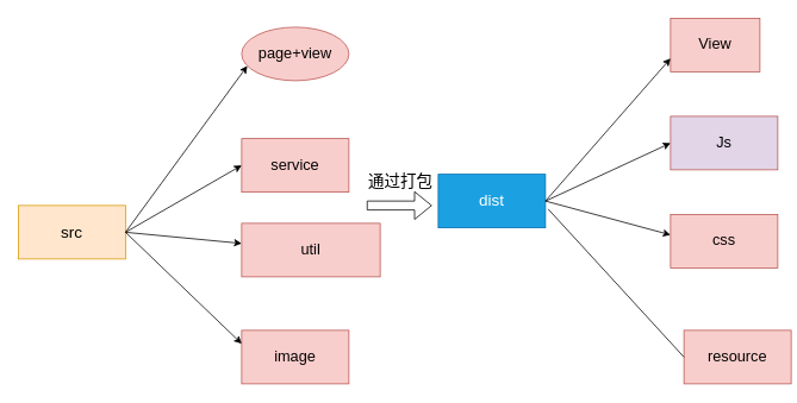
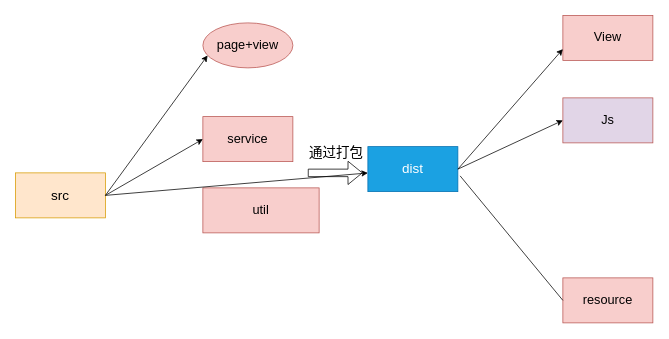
  <mxCell id="0" />
  <mxCell id="1" parent="0" />
  <mxCell id="2" value="src" style="rounded=0;whiteSpace=wrap;html=1;fontSize=18;fillColor=#ffe6cc;strokeColor=#d79b00;" parent="1" vertex="1"><mxGeometry x="20" y="230" width="120" height="60" as="geometry" /></mxCell>
  <mxCell id="3" value="page+view" style="ellipse;whiteSpace=wrap;html=1;fontSize=17;fillColor=#f8cecc;strokeColor=#b85450;" parent="1" vertex="1"><mxGeometry x="270" y="30" width="120" height="60" as="geometry" /></mxCell>
- <mxCell id="4" value="image" style="rounded=0;whiteSpace=wrap;html=1;fontSize=17;fillColor=#f8cecc;strokeColor=#b85450;" parent="1" vertex="1"><mxGeometry x="270" y="370" width="120" height="60" as="geometry" /></mxCell>
  <mxCell id="5" value="util" style="rounded=0;whiteSpace=wrap;html=1;fontSize=17;fillColor=#f8cecc;strokeColor=#b85450;" parent="1" vertex="1"><mxGeometry x="270" y="250" width="155" height="60" as="geometry" /></mxCell>
  <mxCell id="6" value="service" style="rounded=0;whiteSpace=wrap;html=1;fontSize=17;fillColor=#f8cecc;strokeColor=#b85450;" parent="1" vertex="1"><mxGeometry x="270" y="155" width="120" height="60" as="geometry" /></mxCell>
  <mxCell id="7" value="dist" style="rounded=0;whiteSpace=wrap;html=1;fontSize=18;fillColor=#1ba1e2;strokeColor=#006EAF;fontColor=#ffffff;" parent="1" vertex="1"><mxGeometry x="490" y="195" width="120" height="60" as="geometry" /></mxCell>
- <mxCell id="8" value="View" style="rounded=0;whiteSpace=wrap;html=1;fontSize=17;fillColor=#f8cecc;strokeColor=#b85450;" parent="1" vertex="1"><mxGeometry x="750" y="20" width="100" height="60" as="geometry" /></mxCell>
- <mxCell id="9" value="resource" style="rounded=0;whiteSpace=wrap;html=1;fontSize=17;fillColor=#f8cecc;strokeColor=#b85450;" parent="1" vertex="1"><mxGeometry x="765" y="370" width="120" height="60" as="geometry" /></mxCell>
- <mxCell id="10" value="css" style="rounded=0;whiteSpace=wrap;html=1;fontSize=17;fillColor=#f8cecc;strokeColor=#b85450;" parent="1" vertex="1"><mxGeometry x="750" y="240" width="120" height="60" as="geometry" /></mxCell>
+ <mxCell id="8" value="View" style="rounded=0;whiteSpace=wrap;html=1;fontSize=17;fillColor=#f8cecc;strokeColor=#b85450;" parent="1" vertex="1"><mxGeometry x="750" y="20" width="120" height="60" as="geometry" /></mxCell>
+ <mxCell id="9" value="resource" style="rounded=0;whiteSpace=wrap;html=1;fontSize=17;fillColor=#f8cecc;strokeColor=#b85450;" parent="1" vertex="1"><mxGeometry x="750" y="370" width="120" height="60" as="geometry" /></mxCell>
  <mxCell id="11" value="Js" style="rounded=0;whiteSpace=wrap;html=1;fontSize=17;fillColor=#e1d5e7;strokeColor=#b85450;" parent="1" vertex="1"><mxGeometry x="750" y="130" width="120" height="60" as="geometry" /></mxCell>
  <mxCell id="12" value="" style="endArrow=classic;html=1;fontSize=18;entryX=0;entryY=0.75;entryDx=0;entryDy=0;exitX=1;exitY=0.5;exitDx=0;exitDy=0;" parent="1" source="2" target="3" edge="1"><mxGeometry width="50" height="50" relative="1" as="geometry"><mxPoint x="190" y="220" as="sourcePoint" /><mxPoint x="240" y="170" as="targetPoint" /></mxGeometry></mxCell>
  <mxCell id="13" value="" style="endArrow=classic;html=1;fontSize=18;entryX=0;entryY=0.5;entryDx=0;entryDy=0;exitX=1;exitY=0.5;exitDx=0;exitDy=0;" parent="1" source="2" target="6" edge="1"><mxGeometry width="50" height="50" relative="1" as="geometry"><mxPoint x="210" y="230" as="sourcePoint" /><mxPoint x="240" y="230" as="targetPoint" /></mxGeometry></mxCell>
- <mxCell id="14" value="" style="endArrow=classic;html=1;fontSize=18;exitX=1;exitY=0.5;exitDx=0;exitDy=0;" parent="1" source="2" target="5" edge="1"><mxGeometry width="50" height="50" relative="1" as="geometry"><mxPoint x="190" y="300" as="sourcePoint" /><mxPoint x="240" y="250" as="targetPoint" /></mxGeometry></mxCell>
- <mxCell id="15" value="" style="endArrow=classic;html=1;fontSize=18;exitX=1;exitY=0.5;exitDx=0;exitDy=0;entryX=0;entryY=0.25;entryDx=0;entryDy=0;" parent="1" source="2" target="4" edge="1"><mxGeometry width="50" height="50" relative="1" as="geometry"><mxPoint x="180" y="360" as="sourcePoint" /><mxPoint x="230" y="310" as="targetPoint" /></mxGeometry></mxCell>
+ <mxCell id="14" value="" style="endArrow=classic;html=1;fontSize=18;exitX=1;exitY=0.5;exitDx=0;exitDy=0;" parent="1" source="2" target="7" edge="1"><mxGeometry width="50" height="50" relative="1" as="geometry"><mxPoint x="190" y="300" as="sourcePoint" /><mxPoint x="240" y="250" as="targetPoint" /></mxGeometry></mxCell>
  <mxCell id="16" value="" style="shape=flexArrow;endArrow=classic;html=1;fontSize=18;" parent="1" edge="1"><mxGeometry width="50" height="50" relative="1" as="geometry"><mxPoint x="410" y="230" as="sourcePoint" /><mxPoint x="483" y="230" as="targetPoint" /></mxGeometry></mxCell>
  <mxCell id="17" value="通过打包" style="text;html=1;resizable=0;points=[];autosize=1;align=left;verticalAlign=top;spacingTop=-4;fontSize=18;" parent="1" vertex="1"><mxGeometry x="410" y="190" width="90" height="20" as="geometry" /></mxCell>
  <mxCell id="18" value="" style="endArrow=classic;html=1;fontSize=18;entryX=0;entryY=0.75;entryDx=0;entryDy=0;exitX=1;exitY=0.5;exitDx=0;exitDy=0;" parent="1" source="7" target="8" edge="1"><mxGeometry width="50" height="50" relative="1" as="geometry"><mxPoint x="630" y="225" as="sourcePoint" /><mxPoint x="670" y="200" as="targetPoint" /></mxGeometry></mxCell>
  <mxCell id="19" value="" style="endArrow=classic;html=1;fontSize=18;entryX=0;entryY=0.5;entryDx=0;entryDy=0;exitX=1;exitY=0.5;exitDx=0;exitDy=0;" parent="1" source="7" target="11" edge="1"><mxGeometry width="50" height="50" relative="1" as="geometry"><mxPoint x="620" y="270" as="sourcePoint" /><mxPoint x="670" y="220" as="targetPoint" /></mxGeometry></mxCell>
- <mxCell id="20" value="" style="endArrow=classic;html=1;fontSize=18;entryX=0;entryY=0.383;entryDx=0;entryDy=0;entryPerimeter=0;exitX=1;exitY=0.5;exitDx=0;exitDy=0;" parent="1" source="7" target="10" edge="1"><mxGeometry width="50" height="50" relative="1" as="geometry"><mxPoint x="620" y="290" as="sourcePoint" /><mxPoint x="670" y="240" as="targetPoint" /></mxGeometry></mxCell>
  <mxCell id="21" value="" style="endArrow=none;html=1;fontSize=18;entryX=0;entryY=0.5;entryDx=0;entryDy=0;exitX=1.025;exitY=0.65;exitDx=0;exitDy=0;exitPerimeter=0;" parent="1" source="7" target="9" edge="1"><mxGeometry width="50" height="50" relative="1" as="geometry"><mxPoint x="620" y="320" as="sourcePoint" /><mxPoint x="670" y="270" as="targetPoint" /></mxGeometry></mxCell>
